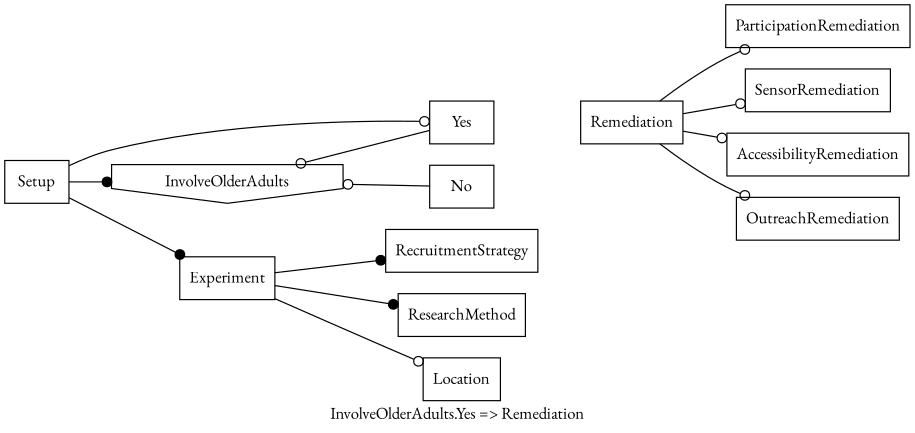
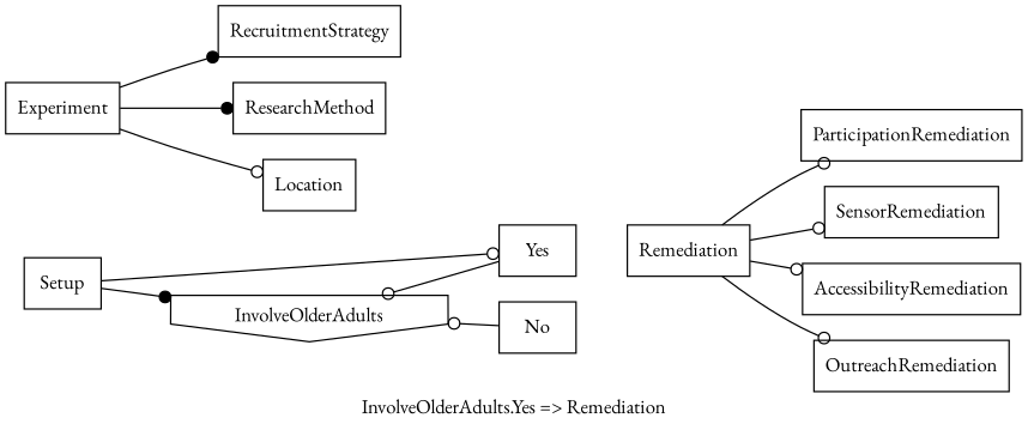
  digraph {
    bgcolor=white
    fontname="EB Garamond"
    label="InvolveOlderAdults.Yes =&gt; Remediation"
    newrank=true
    rankdir=LR
    node [fillcolor=white fontcolor=black fontname="EB Garamond" shape=box style=filled]
    edge [color=black fontname="EB Garamond" arrowhead=odot arrowtail=none dir=both]
    Yes
    Remediation
    ParticipationRemediation
    SensorRemediation
    AccessibilityRemediation
    OutreachRemediation
    InvolveOlderAdults [shape=invhouse]
    No
    Setup
    Experiment
    RecruitmentStrategy
    ResearchMethod
    Location
    Yes -> Remediation [style=invis arrowhead="" arrowtail="" dir=""]
    Remediation -> ParticipationRemediation
    Remediation -> SensorRemediation
    Remediation -> AccessibilityRemediation
    Remediation -> OutreachRemediation
    InvolveOlderAdults -> Yes [arrowhead=none arrowtail=odot]
    InvolveOlderAdults -> No [arrowhead=none arrowtail=odot]
    Setup -> Yes
    Setup -> InvolveOlderAdults [arrowhead=dot]
-   Setup -> Experiment [arrowhead=dot]
    Experiment -> RecruitmentStrategy [arrowhead=dot]
    Experiment -> ResearchMethod [arrowhead=dot]
    Experiment -> Location
  }
